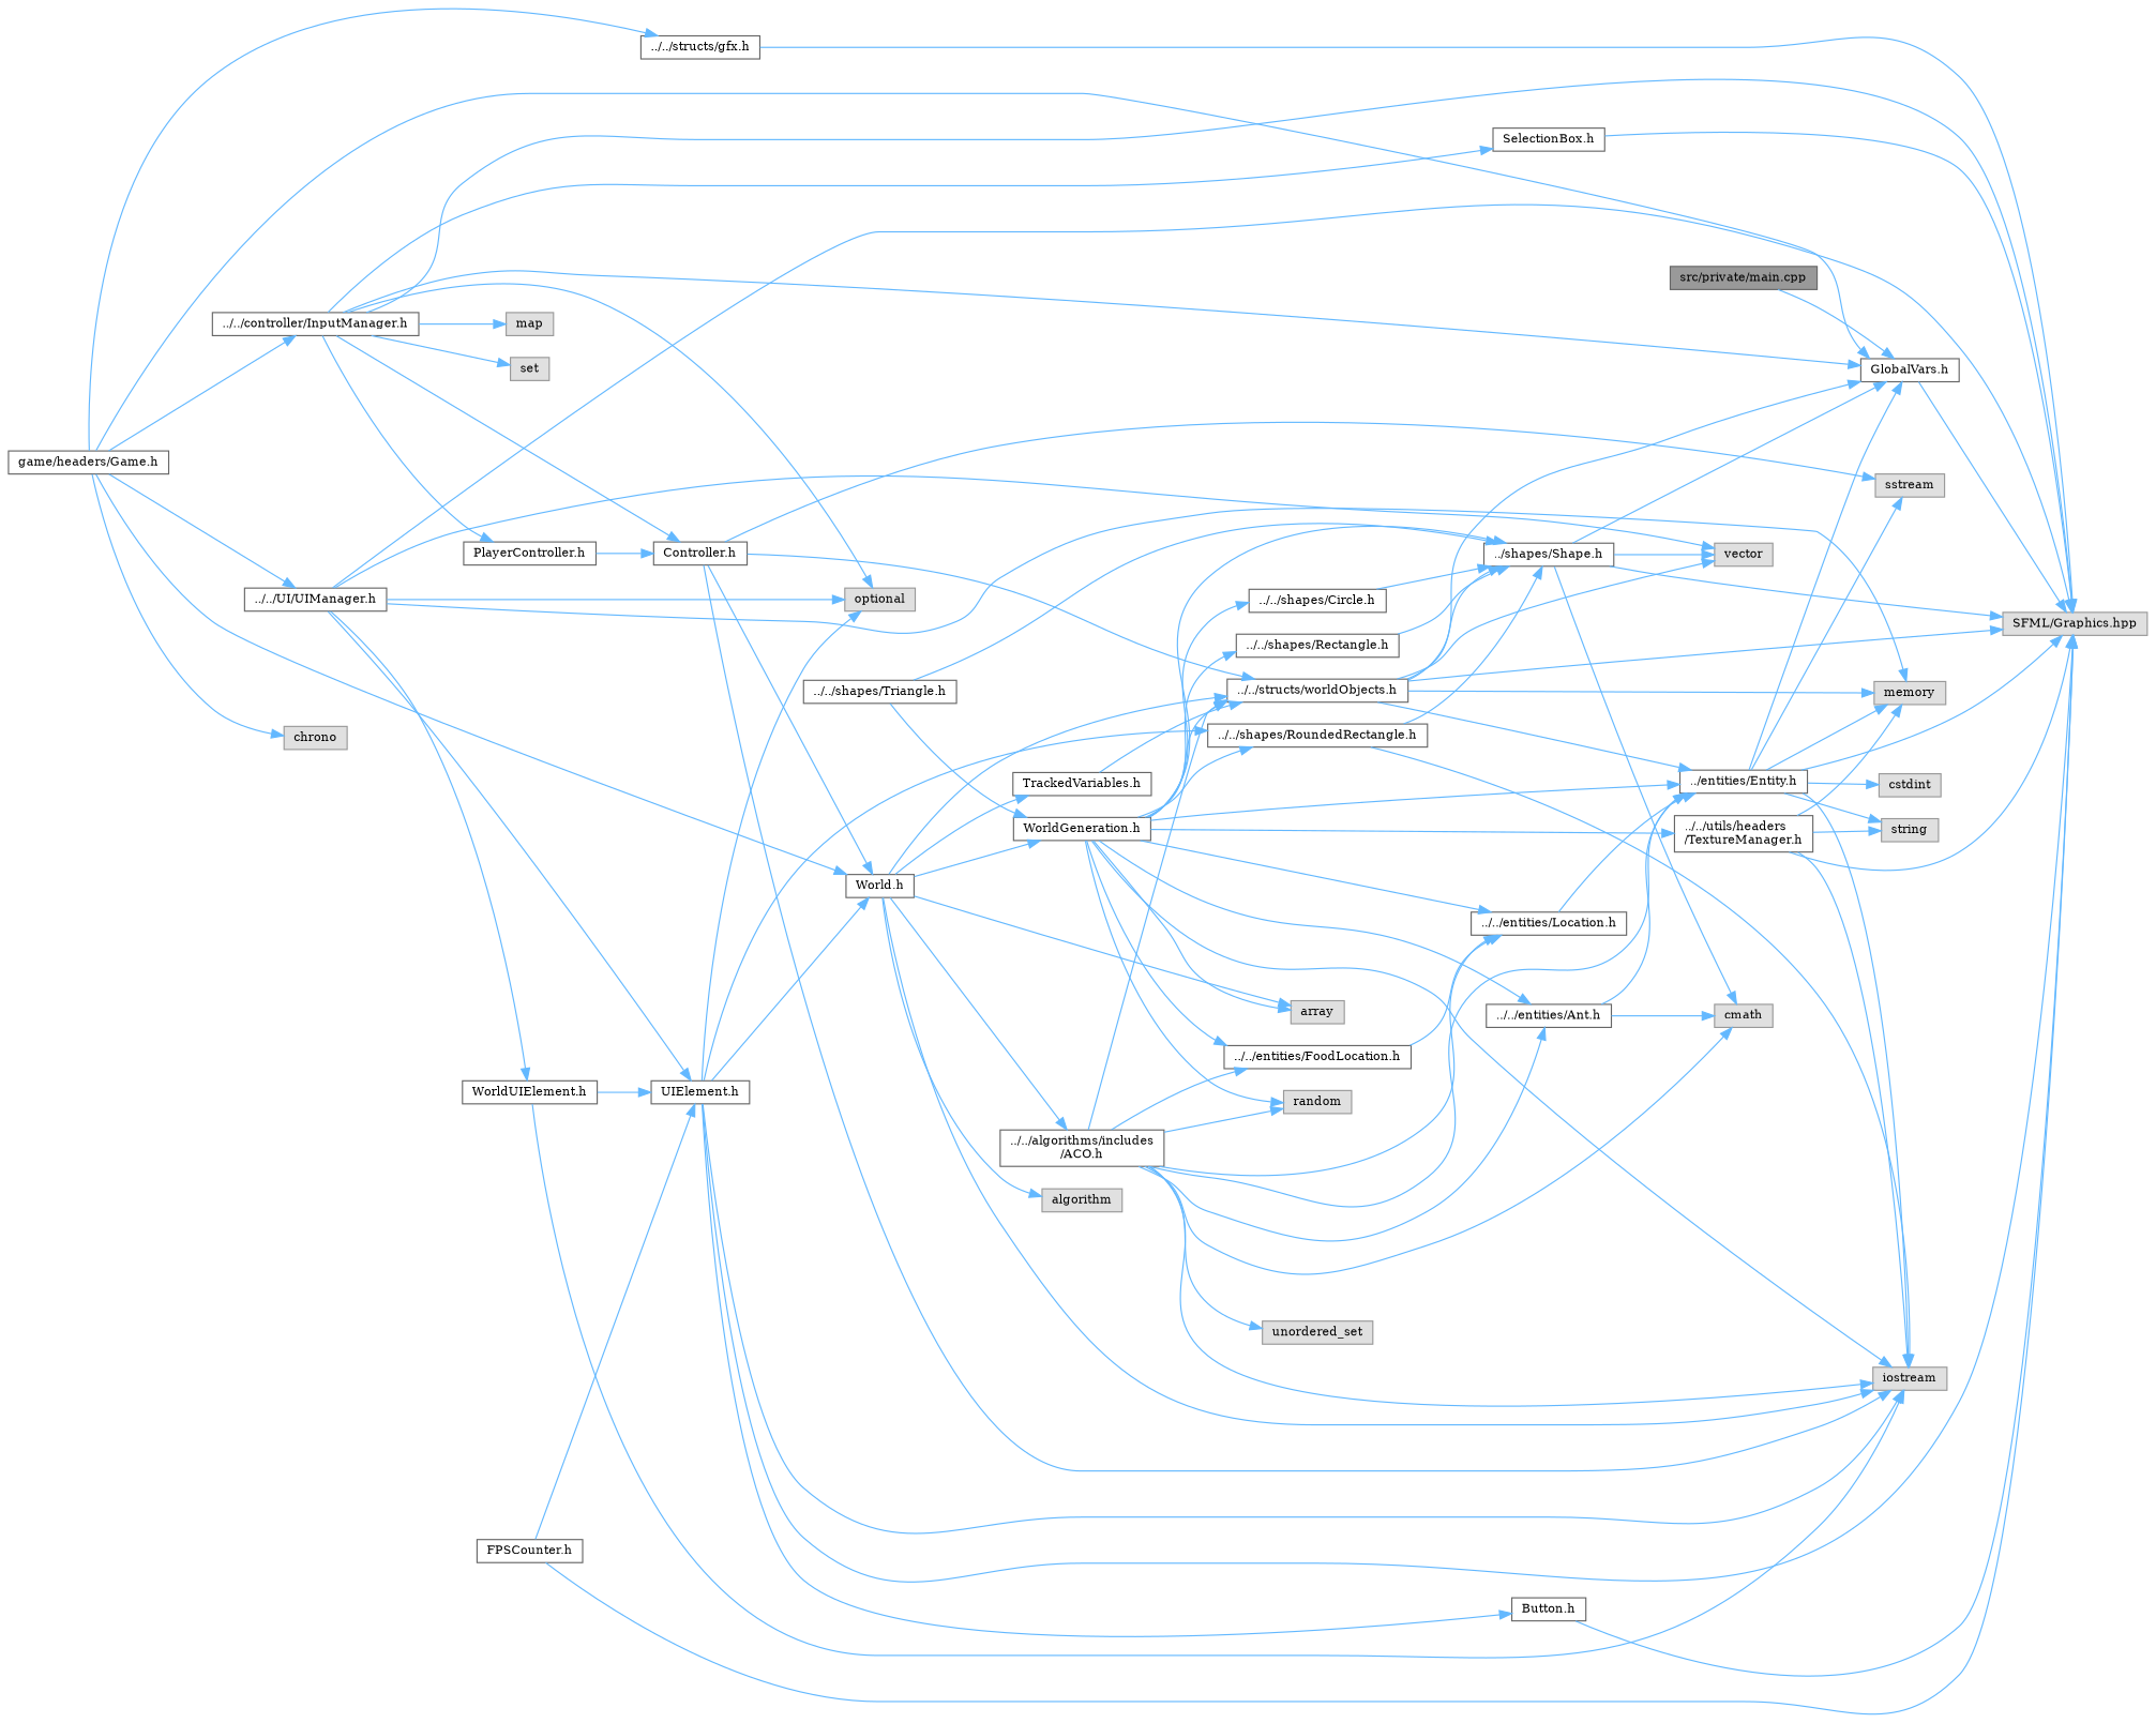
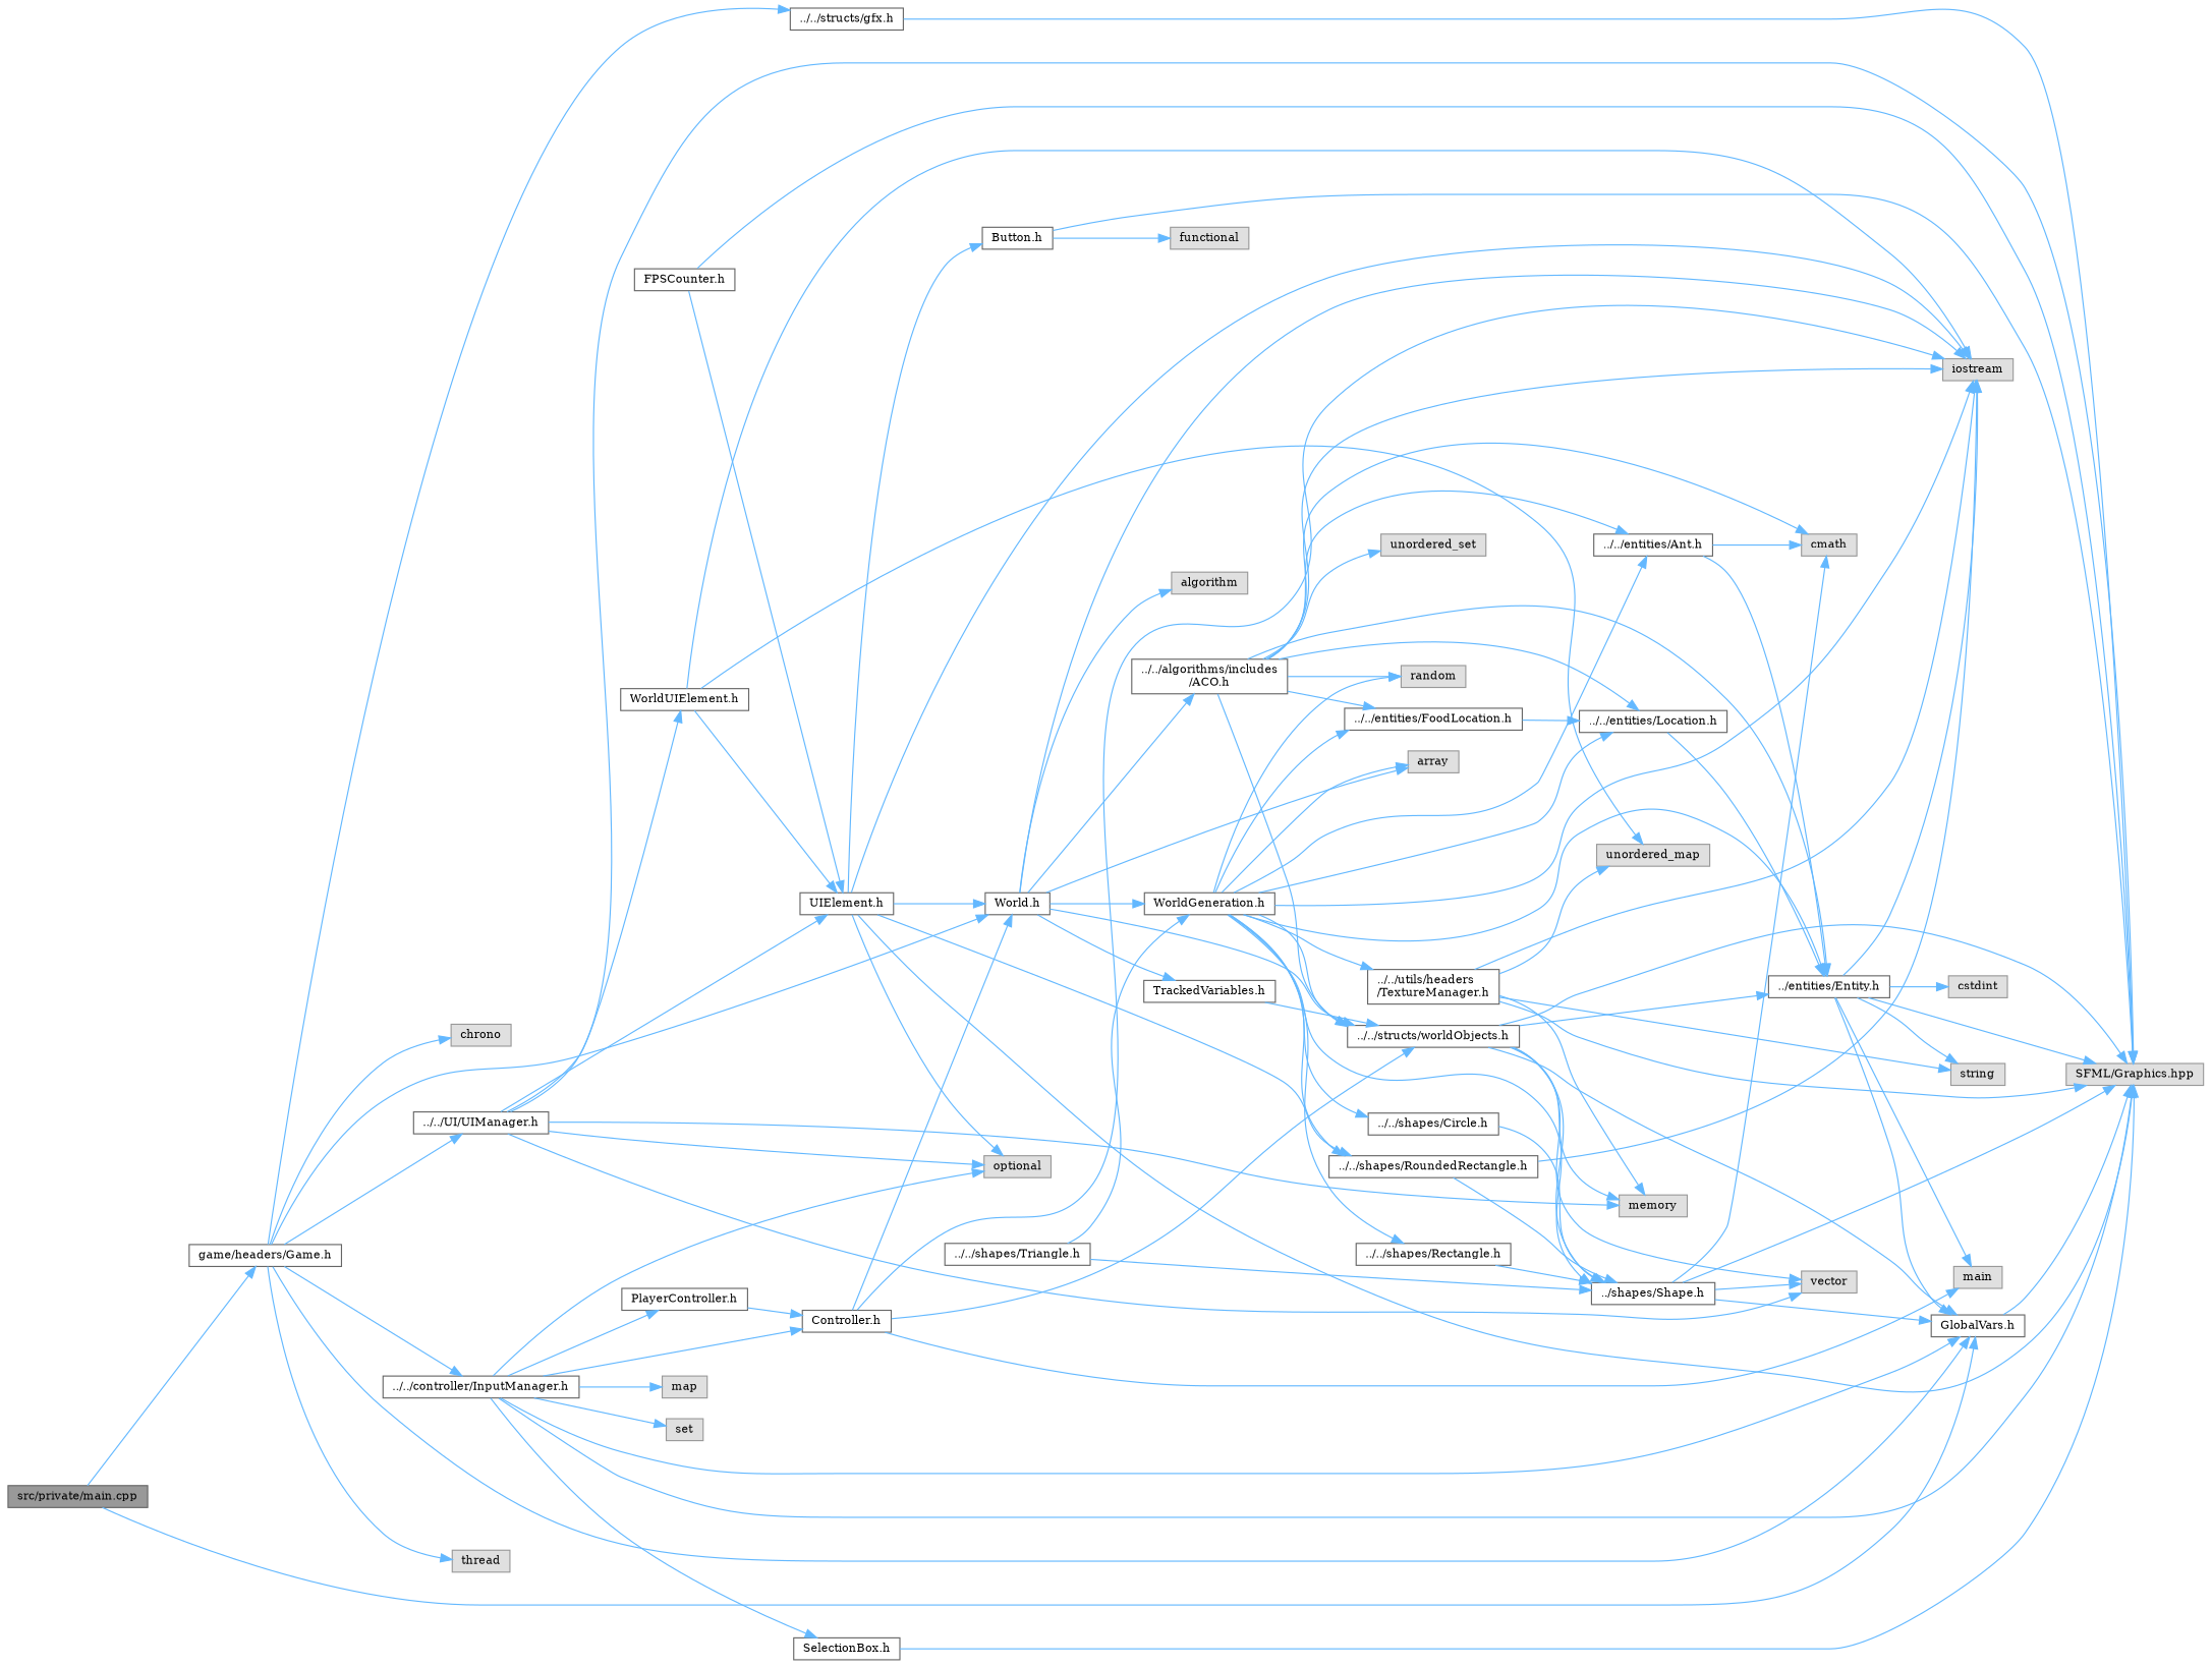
  digraph {
    fontname="DejaVu Serif"
    rankdir=LR
    node [color=grey40 fillcolor=white fontname="DejaVu Serif" fontsize=10 shape=box style=filled]
    edge [color=steelblue1 fontname="DejaVu Serif" fontsize=10 labelfontname=Helvetica labelfontsize=10 style=solid]
    n1 [color=gray40 fillcolor=grey60 fontcolor=black height=0.2 label="src/private/main.cpp" width=0.4]
    n2 [height=0.2 label="game/headers/Game.h" width=0.4]
    n3 [height=0.2 label="GlobalVars.h" width=0.4]
    n4 [height=0.2 label="World.h" width=0.4]
    n5 [height=0.2 label="../../structs/gfx.h" width=0.4]
    n6 [height=0.2 label="../../UI/UIManager.h" width=0.4]
    n7 [height=0.2 label="../../controller/InputManager.h" width=0.4]
+   n8 [color=grey60 fillcolor="#E0E0E0" height=0.2 label=thread width=0.4]
    n9 [color=grey60 fillcolor="#E0E0E0" height=0.2 label=chrono width=0.4]
    n10 [color=grey60 fillcolor="#E0E0E0" height=0.2 label="SFML/Graphics.hpp" width=0.4]
    n11 [color=grey60 fillcolor="#E0E0E0" height=0.2 label=iostream width=0.4]
    n12 [height=0.2 label="../../structs/worldObjects.h" width=0.4]
    n13 [height=0.2 label="WorldGeneration.h" width=0.4]
    n14 [color=grey60 fillcolor="#E0E0E0" height=0.2 label=array width=0.4]
    n15 [height=0.2 label="../../algorithms/includes\l/ACO.h" width=0.4]
    n16 [color=grey60 fillcolor="#E0E0E0" height=0.2 label=algorithm width=0.4]
    n17 [height=0.2 label="TrackedVariables.h" width=0.4]
    n18 [color=grey60 fillcolor="#E0E0E0" height=0.2 label=vector width=0.4]
    n19 [color=grey60 fillcolor="#E0E0E0" height=0.2 label=memory width=0.4]
    n20 [height=0.2 label="UIElement.h" width=0.4]
    n21 [height=0.2 label="WorldUIElement.h" width=0.4]
    n22 [color=grey60 fillcolor="#E0E0E0" height=0.2 label=optional width=0.4]
    n23 [color=grey60 fillcolor="#E0E0E0" height=0.2 label=map width=0.4]
    n24 [color=grey60 fillcolor="#E0E0E0" height=0.2 label=set width=0.4]
    n25 [height=0.2 label="Controller.h" width=0.4]
    n26 [height=0.2 label="PlayerController.h" width=0.4]
    n27 [height=0.2 label="SelectionBox.h" width=0.4]
    n28 [height=0.2 label="../entities/Entity.h" width=0.4]
    n29 [height=0.2 label="../shapes/Shape.h" width=0.4]
    n30 [color=grey60 fillcolor="#E0E0E0" height=0.2 label=random width=0.4]
    n31 [height=0.2 label="../../utils/headers\l/TextureManager.h" width=0.4]
    n32 [height=0.2 label="../../shapes/Circle.h" width=0.4]
    n33 [height=0.2 label="../../shapes/RoundedRectangle.h" width=0.4]
    n34 [height=0.2 label="../../shapes/Rectangle.h" width=0.4]
    n35 [height=0.2 label="../../entities/Ant.h" width=0.4]
    n36 [height=0.2 label="../../entities/Location.h" width=0.4]
    n37 [height=0.2 label="../../entities/FoodLocation.h" width=0.4]
    n38 [color=grey60 fillcolor="#E0E0E0" height=0.2 label=cmath width=0.4]
    n39 [color=grey60 fillcolor="#E0E0E0" height=0.2 label=unordered_set width=0.4]
    n40 [color=grey60 fillcolor="#E0E0E0" height=0.2 label=string width=0.4]
    n41 [color=grey60 fillcolor="#E0E0E0" height=0.2 label=cstdint width=0.4]
-   n42 [color=grey60 fillcolor="#E0E0E0" height=0.2 label=sstream width=0.4]
+   n42 [color=grey60 fillcolor="#E0E0E0" height=0.2 label=main width=0.4]
+   n43 [color=grey60 fillcolor="#E0E0E0" height=0.2 label=unordered_map width=0.4]
    n44 [height=0.2 label="../../shapes/Triangle.h" width=0.4]
    n45 [height=0.2 label="Button.h" width=0.4]
    n46 [height=0.2 label="FPSCounter.h" width=0.4]
+   n47 [color=grey60 fillcolor="#E0E0E0" height=0.2 label=functional width=0.4]
+   n1 -> n2
    n1 -> n3
    n2 -> n3
    n2 -> n4
    n2 -> n5
    n2 -> n6
    n2 -> n7
+   n2 -> n8
    n2 -> n9
    n3 -> n10
    n4 -> n11
    n4 -> n12
    n4 -> n13
    n4 -> n14
    n4 -> n15
    n4 -> n16
    n4 -> n17
    n5 -> n10
    n6 -> n10
    n6 -> n18
    n6 -> n19
    n6 -> n20
    n6 -> n21
    n6 -> n22
    n7 -> n3
    n7 -> n10
    n7 -> n22
    n7 -> n23
    n7 -> n24
    n7 -> n25
    n7 -> n26
    n7 -> n27
    n12 -> n3
    n12 -> n10
    n12 -> n18
    n12 -> n19
    n12 -> n28
    n12 -> n29
    n13 -> n11
    n13 -> n12
    n13 -> n14
    n13 -> n28
    n13 -> n29
    n13 -> n30
    n13 -> n31
    n13 -> n32
    n13 -> n33
    n13 -> n34
    n13 -> n35
    n13 -> n36
    n13 -> n37
    n15 -> n11
    n15 -> n12
    n15 -> n28
    n15 -> n30
    n15 -> n35
    n15 -> n36
    n15 -> n37
    n15 -> n38
    n15 -> n39
    n17 -> n12
    n20 -> n4
    n20 -> n10
    n20 -> n11
    n20 -> n22
    n20 -> n33
    n20 -> n45
    n21 -> n11
    n21 -> n20
+   n21 -> n43
    n25 -> n4
    n25 -> n11
    n25 -> n12
    n25 -> n42
    n26 -> n25
    n27 -> n10
    n28 -> n3
    n28 -> n10
    n28 -> n11
-   n28 -> n19
    n28 -> n40
    n28 -> n41
    n28 -> n42
    n29 -> n3
    n29 -> n10
    n29 -> n18
    n29 -> n38
    n31 -> n10
    n31 -> n11
    n31 -> n19
    n31 -> n40
+   n31 -> n43
    n32 -> n29
    n33 -> n11
    n33 -> n29
    n34 -> n29
    n35 -> n28
    n35 -> n38
    n36 -> n28
    n37 -> n36
    n44 -> n13
    n44 -> n29
    n45 -> n10
+   n45 -> n47
    n46 -> n10
    n46 -> n20
  }
